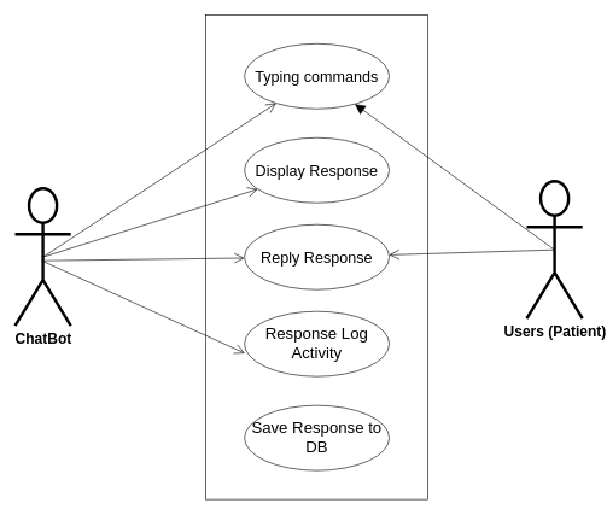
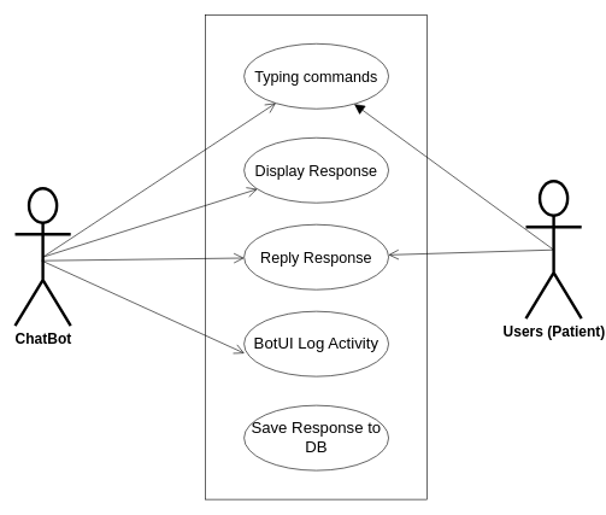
  <mxCell id="0" />
  <mxCell id="1" parent="0" />
  <mxCell id="2" value="" style="rounded=0;whiteSpace=wrap;html=1;" vertex="1" parent="1"><mxGeometry x="283.5" y="20" width="307" height="670" as="geometry" /></mxCell>
  <mxCell id="3" value="&lt;font size=&quot;1&quot;&gt;&lt;b style=&quot;font-size: 20px&quot;&gt;ChatBot&lt;/b&gt;&lt;/font&gt;" style="shape=umlActor;verticalLabelPosition=bottom;verticalAlign=top;html=1;strokeWidth=4;" vertex="1" parent="1"><mxGeometry x="20" y="260" width="77" height="190" as="geometry" /></mxCell>
  <mxCell id="4" value="&lt;font style=&quot;font-size: 21px&quot;&gt;Typing commands&lt;/font&gt;" style="ellipse;whiteSpace=wrap;html=1;" vertex="1" parent="1"><mxGeometry x="337" y="60" width="200" height="90" as="geometry" /></mxCell>
  <mxCell id="5" value="&lt;span style=&quot;font-size: 20px&quot;&gt;&lt;b&gt;Users (Patient)&lt;/b&gt;&lt;/span&gt;" style="shape=umlActor;verticalLabelPosition=bottom;verticalAlign=top;html=1;strokeWidth=4;" vertex="1" parent="1"><mxGeometry x="727" y="250" width="77" height="190" as="geometry" /></mxCell>
  <mxCell id="6" value="&lt;font style=&quot;font-size: 21px&quot;&gt;Display Response&lt;/font&gt;" style="ellipse;whiteSpace=wrap;html=1;" vertex="1" parent="1"><mxGeometry x="337" y="190" width="200" height="90" as="geometry" /></mxCell>
- <mxCell id="7" value="&lt;font style=&quot;font-size: 22px&quot;&gt;Response Log Activity&lt;/font&gt;" style="ellipse;whiteSpace=wrap;html=1;" vertex="1" parent="1"><mxGeometry x="337" y="430" width="200" height="90" as="geometry" /></mxCell>
+ <mxCell id="7" value="&lt;font style=&quot;font-size: 22px&quot;&gt;BotUI Log Activity&lt;/font&gt;" style="ellipse;whiteSpace=wrap;html=1;" vertex="1" parent="1"><mxGeometry x="337" y="430" width="200" height="90" as="geometry" /></mxCell>
  <mxCell id="8" value="&lt;font style=&quot;font-size: 22px&quot;&gt;Save Response to DB&lt;/font&gt;" style="ellipse;whiteSpace=wrap;html=1;" vertex="1" parent="1"><mxGeometry x="337" y="560" width="200" height="90" as="geometry" /></mxCell>
  <mxCell id="9" value="&lt;font style=&quot;font-size: 21px&quot;&gt;Reply Response&lt;/font&gt;" style="ellipse;whiteSpace=wrap;html=1;" vertex="1" parent="1"><mxGeometry x="337" y="310" width="200" height="90" as="geometry" /></mxCell>
  <mxCell id="10" value="" style="endArrow=open;endFill=1;endSize=12;html=1;exitX=0.5;exitY=0.5;exitDx=0;exitDy=0;exitPerimeter=0;" edge="1" parent="1" source="3" target="4"><mxGeometry width="160" relative="1" as="geometry"><mxPoint x="327" y="400" as="sourcePoint" /><mxPoint x="487" y="400" as="targetPoint" /></mxGeometry></mxCell>
  <mxCell id="11" value="" style="endArrow=open;endFill=1;endSize=12;html=1;exitX=0.5;exitY=0.5;exitDx=0;exitDy=0;exitPerimeter=0;" edge="1" parent="1" source="3" target="6"><mxGeometry width="160" relative="1" as="geometry"><mxPoint x="68.5" y="365" as="sourcePoint" /><mxPoint x="390.712" y="152.194" as="targetPoint" /></mxGeometry></mxCell>
  <mxCell id="12" value="" style="endArrow=open;endFill=1;endSize=12;html=1;" edge="1" parent="1" target="9"><mxGeometry width="160" relative="1" as="geometry"><mxPoint x="57" y="360" as="sourcePoint" /><mxPoint x="365.263" y="270.925" as="targetPoint" /></mxGeometry></mxCell>
  <mxCell id="13" value="" style="endArrow=open;endFill=1;endSize=12;html=1;entryX=0.002;entryY=0.644;entryDx=0;entryDy=0;entryPerimeter=0;" edge="1" parent="1" target="7"><mxGeometry width="160" relative="1" as="geometry"><mxPoint x="57" y="360" as="sourcePoint" /><mxPoint x="347.043" y="366.315" as="targetPoint" /></mxGeometry></mxCell>
  <mxCell id="14" value="" style="endArrow=block;endFill=1;endSize=12;html=1;exitX=0.5;exitY=0.5;exitDx=0;exitDy=0;exitPerimeter=0;" edge="1" parent="1" source="5" target="4"><mxGeometry width="160" relative="1" as="geometry"><mxPoint x="68.5" y="365" as="sourcePoint" /><mxPoint x="347" y="615" as="targetPoint" /></mxGeometry></mxCell>
  <mxCell id="15" value="" style="endArrow=open;endFill=1;endSize=12;html=1;exitX=0.5;exitY=0.5;exitDx=0;exitDy=0;exitPerimeter=0;" edge="1" parent="1" source="5" target="9"><mxGeometry width="160" relative="1" as="geometry"><mxPoint x="717" y="390" as="sourcePoint" /><mxPoint x="499.425" y="153.321" as="targetPoint" /></mxGeometry></mxCell>
